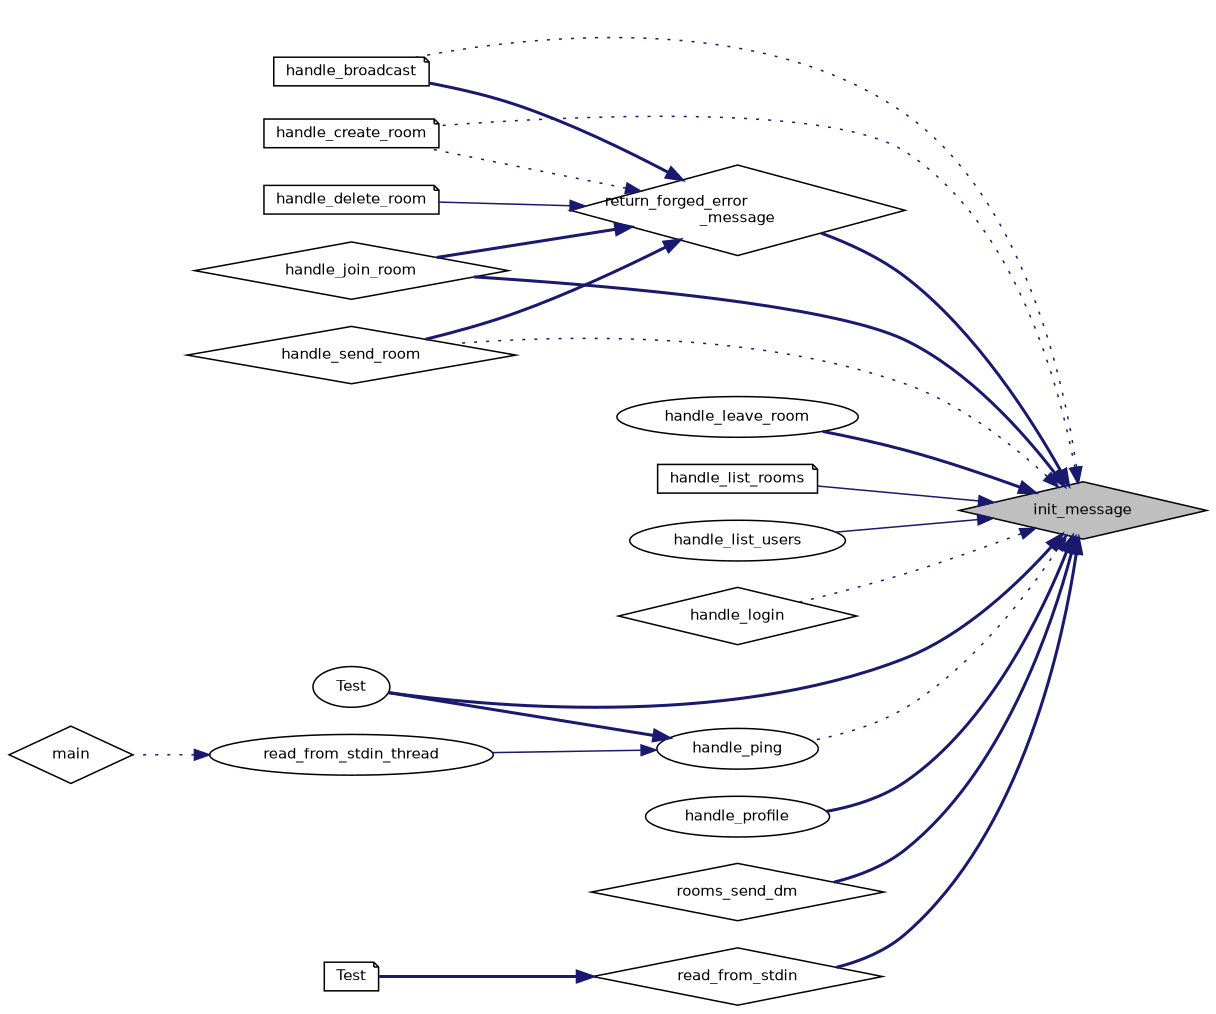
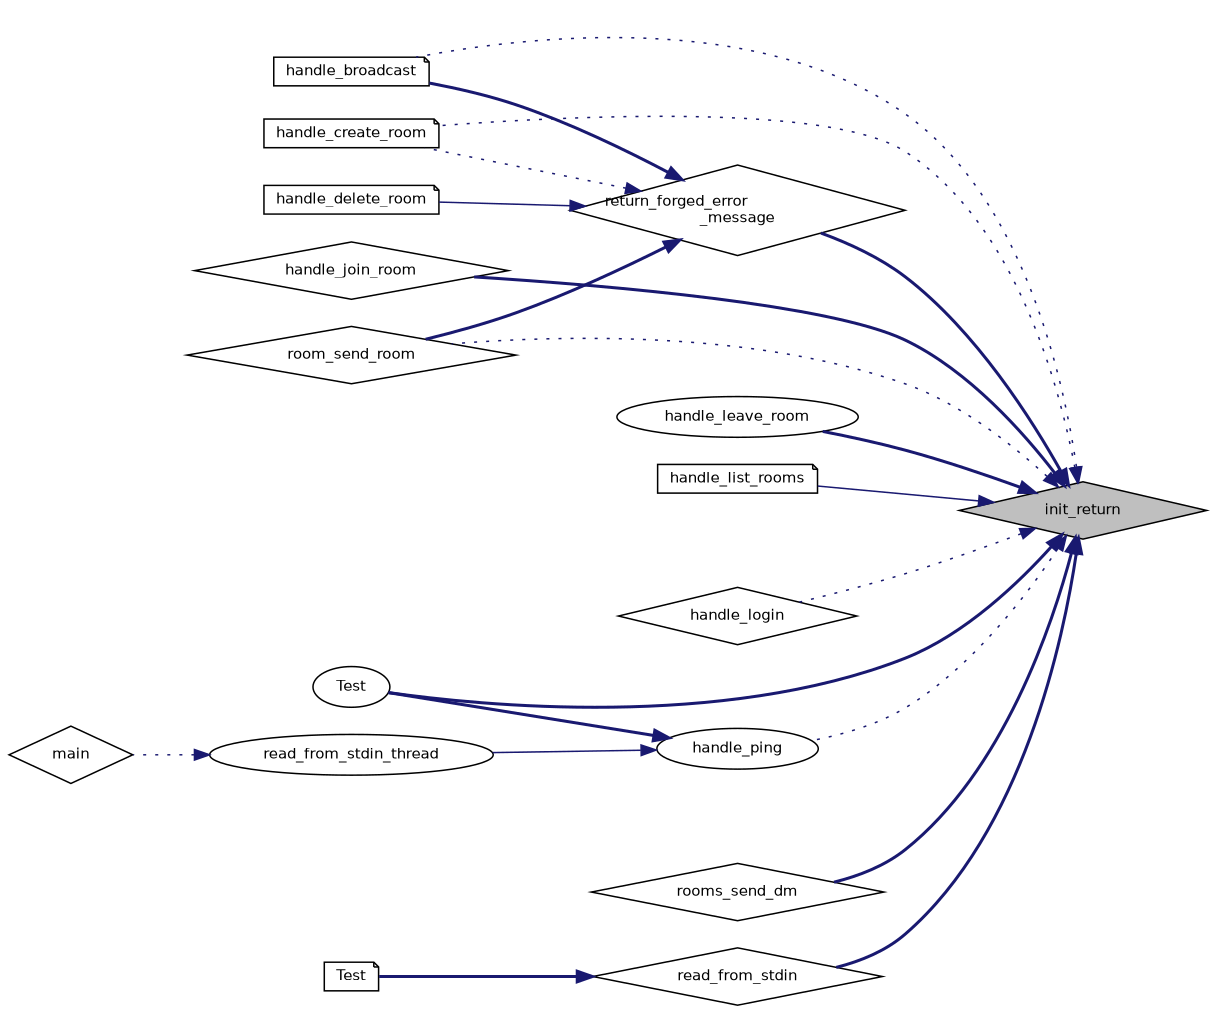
  digraph {
    rankdir=RL
    node [color=black fillcolor=white fontname=Helvetica fontsize=10 shape=diamond style=filled]
    edge [color=midnightblue dir=back fontname=Helvetica fontsize=10 labelfontname=Helvetica labelfontsize=10 style=bold]
-   n1 [fillcolor=grey75 fontcolor=black height=0.2 label=init_message width=0.4]
+   n1 [fillcolor=grey75 fontcolor=black height=0.2 label=init_return width=0.4]
    n2 [height=0.2 label=handle_broadcast shape=note width=0.4]
    n3 [height=0.2 label=handle_create_room shape=note width=0.4]
    n4 [height=0.2 label=handle_join_room width=0.4]
    n5 [height=0.2 label=handle_leave_room shape=ellipse width=0.4]
    n6 [height=0.2 label=handle_list_rooms shape=note width=0.4]
-   n7 [height=0.2 label=handle_list_users shape=ellipse width=0.4]
    n8 [height=0.2 label=handle_login width=0.4]
    n9 [height=0.2 label=handle_ping shape=ellipse width=0.4]
    n10 [height=0.2 label=Test shape=ellipse width=0.4]
-   n11 [height=0.2 label=handle_profile shape=ellipse width=0.4]
    n12 [height=0.2 label=rooms_send_dm width=0.4]
-   n13 [height=0.2 label=handle_send_room width=0.4]
+   n13 [height=0.2 label=room_send_room width=0.4]
    n14 [height=0.2 label=read_from_stdin width=0.4]
    n15 [height=0.2 label="return_forged_error\l_message" width=0.4]
    n16 [height=0.2 label=handle_delete_room shape=note width=0.4]
    n17 [height=0.2 label=read_from_stdin_thread shape=ellipse width=0.4]
    n18 [height=0.2 label=Test shape=note width=0.4]
    n19 [height=0.2 label=main width=0.4]
    n1 -> n2 [style=dotted]
    n1 -> n3 [style=dotted]
    n1 -> n4
    n1 -> n5
    n1 -> n6 [style=solid]
-   n1 -> n7 [style=solid]
    n1 -> n8 [style=dotted]
    n1 -> n9 [style=dotted]
    n1 -> n10
-   n1 -> n11
    n1 -> n12
    n1 -> n13 [style=dotted]
    n1 -> n14
    n1 -> n15
    n9 -> n10
    n9 -> n17 [style=solid]
    n14 -> n18
    n15 -> n2
    n15 -> n3 [style=dotted]
-   n15 -> n4
    n15 -> n13
    n15 -> n16 [style=solid]
    n17 -> n19 [style=dotted]
  }
